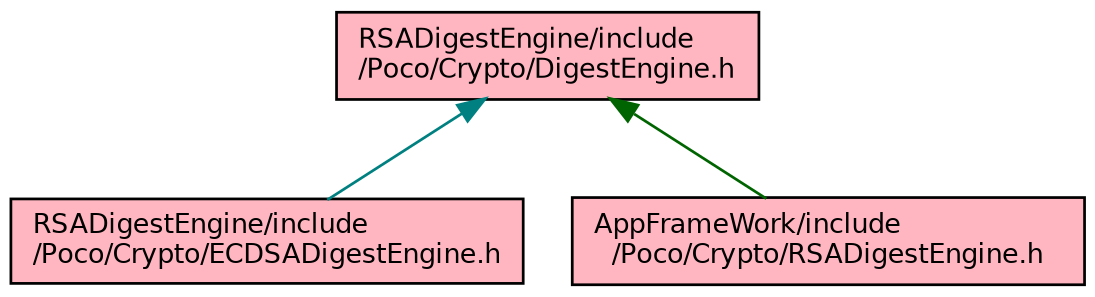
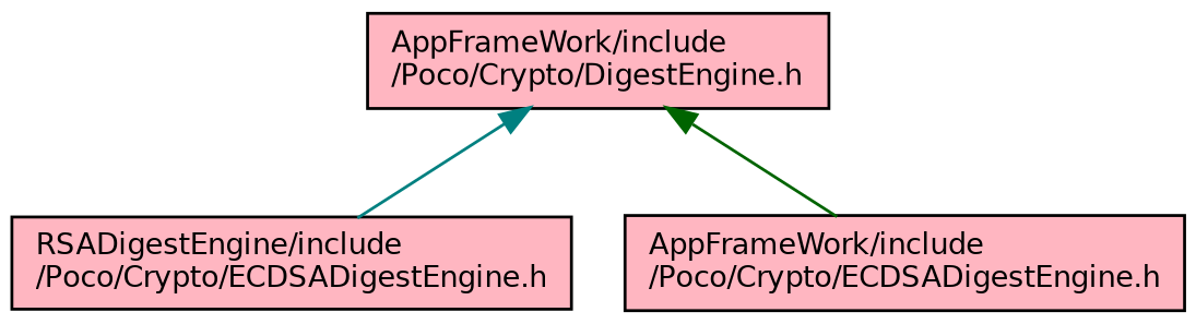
  digraph {
    node [color=black fillcolor=lightpink fontname=Helvetica fontsize=10 shape=record style=filled]
    edge [dir=back fontname=Helvetica fontsize=10 labelfontname=Helvetica labelfontsize=10 style=solid]
-   n1 [fontcolor=black height=0.2 label="RSADigestEngine/include\l/Poco/Crypto/DigestEngine.h" width=0.4]
+   n1 [fontcolor=black height=0.2 label="AppFrameWork/include\l/Poco/Crypto/DigestEngine.h" width=0.4]
    n2 [height=0.2 label="RSADigestEngine/include\l/Poco/Crypto/ECDSADigestEngine.h" width=0.4]
-   n3 [height=0.2 label="AppFrameWork/include\l/Poco/Crypto/RSADigestEngine.h" width=0.4]
+   n3 [height=0.2 label="AppFrameWork/include\l/Poco/Crypto/ECDSADigestEngine.h" width=0.4]
    n1 -> n2 [color=teal]
    n1 -> n3 [color=darkgreen]
  }
